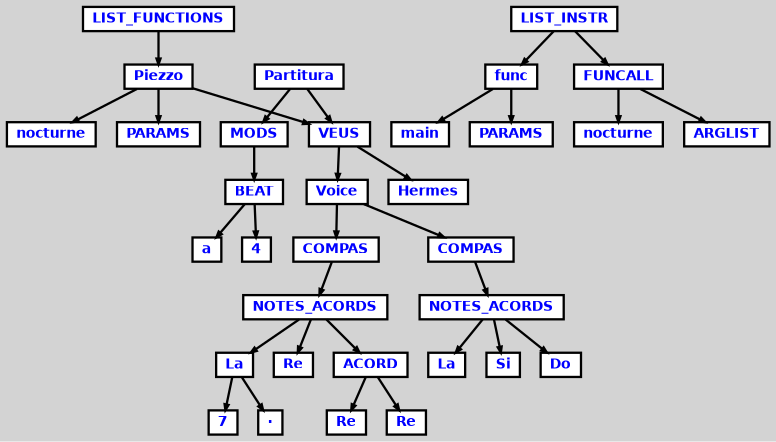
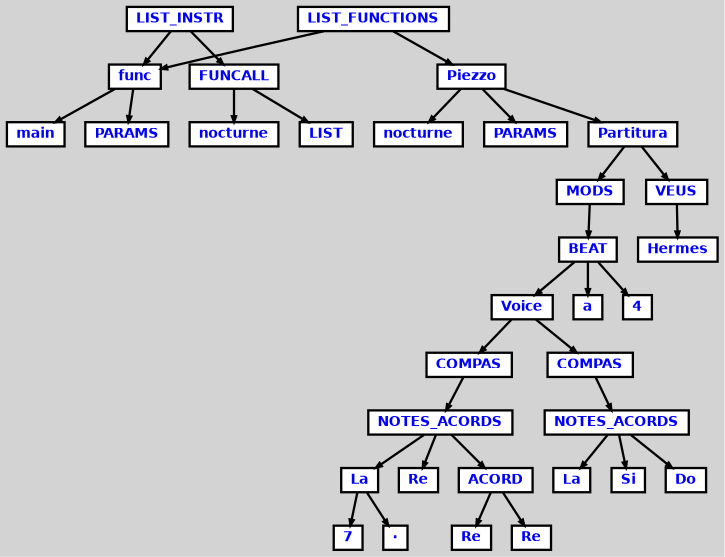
  digraph {
    bgcolor=lightgrey
    ordering=out
    ranksep=.4
    node [color=black fillcolor=white fixedsize=false fontcolor=blue fontname="Helvetica-bold" fontsize=12 shape=box style="filled, solid, bold"]
    edge [arrowsize=.5 color=black style=bold]
    n1 [height=.25 label=LIST_FUNCTIONS width=.25]
    n2 [height=.25 label=func width=.25]
    n3 [height=.25 label=Piezzo width=.25]
    n4 [height=.25 label=main width=.25]
    n5 [height=.25 label=PARAMS width=.25]
    n6 [height=.25 label=nocturne width=.25]
    n7 [height=.25 label=PARAMS width=.25]
    n8 [height=.25 label=Partitura width=.25]
    n9 [height=.25 label=LIST_INSTR width=.25]
    n10 [height=.25 label=FUNCALL width=.25]
    n11 [height=.25 label=nocturne width=.25]
-   n12 [height=.25 label=ARGLIST width=.25]
+   n12 [height=.25 label=LIST width=.25]
    n13 [height=.25 label=MODS width=.25]
    n14 [height=.25 label=VEUS width=.25]
    n15 [height=.25 label=BEAT width=.25]
    n16 [height=.25 label=Voice width=.25]
    n17 [height=.25 label=Hermes width=.25]
    n18 [height=.25 label=a width=.25]
    n19 [height=.25 label=4 width=.25]
    n20 [height=.25 label=COMPAS width=.25]
    n21 [height=.25 label=COMPAS width=.25]
    n22 [height=.25 label=NOTES_ACORDS width=.25]
    n23 [height=.25 label=NOTES_ACORDS width=.25]
    n24 [height=.25 label=La width=.25]
    n25 [height=.25 label=Re width=.25]
    n26 [height=.25 label=ACORD width=.25]
    n27 [height=.25 label=7 width=.25]
    n28 [height=.25 label="·" width=.25]
    n29 [height=.25 label=Re width=.25]
    n30 [height=.25 label=Re width=.25]
    n31 [height=.25 label=La width=.25]
    n32 [height=.25 label=Si width=.25]
    n33 [height=.25 label=Do width=.25]
+   n1 -> n2
    n1 -> n3
    n2 -> n4
    n2 -> n5
    n3 -> n6
    n3 -> n7
-   n3 -> n14
+   n3 -> n8
    n8 -> n13
    n8 -> n14
    n9 -> n2
    n9 -> n10
    n10 -> n11
    n10 -> n12
    n13 -> n15
-   n14 -> n16
+   n15 -> n16
    n14 -> n17
    n15 -> n18
    n15 -> n19
    n16 -> n20
    n16 -> n21
    n20 -> n22
    n21 -> n23
    n22 -> n24
    n22 -> n25
    n22 -> n26
    n23 -> n31
    n23 -> n32
    n23 -> n33
    n24 -> n27
    n24 -> n28
    n26 -> n29
    n26 -> n30
  }
